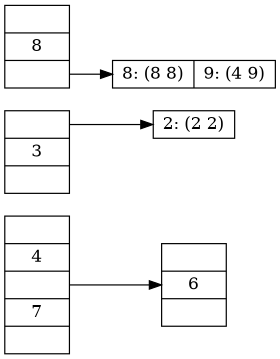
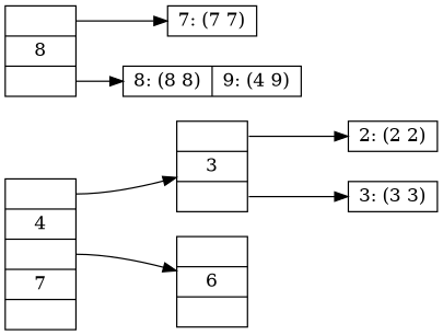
  digraph {
    rankdir=LR
    node [shape=record]
    edge [tailport=f0]
    n1 [height=0.1 label="<f0>|4|<f1>|7|<f2>"]
    n2 [height=0.1 label="<f0>|3|<f1>"]
    n3 [height=0.1 label="<f0>|6|<f1>"]
    n4 [height=0.1 label="{2: (2 2)}"]
+   n5 [height=0.1 label="{3: (3 3)}"]
    n6 [height=0.1 label="<f0>|8|<f1>"]
+   n7 [height=0.1 label="{7: (7 7)}"]
    n8 [height=0.1 label="{8: (8 8)|9: (4 9)}"]
+   n1 -> n2
    n1 -> n3 [tailport=f1]
    n2 -> n4
+   n2 -> n5 [tailport=f1]
+   n6 -> n7
    n6 -> n8 [tailport=f1]
  }
